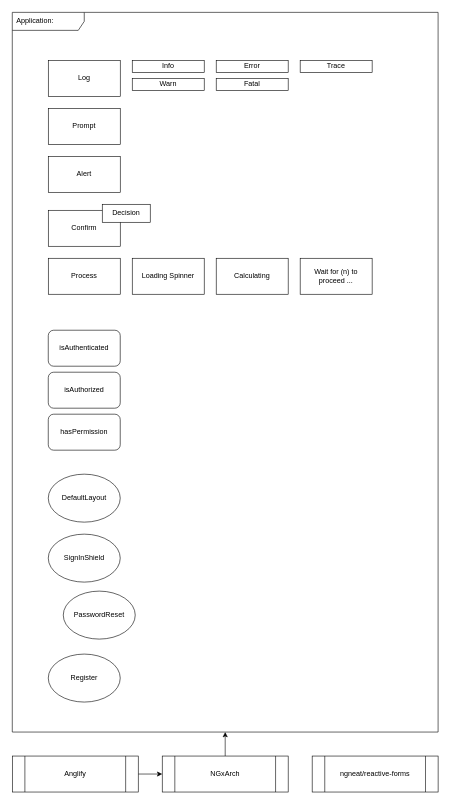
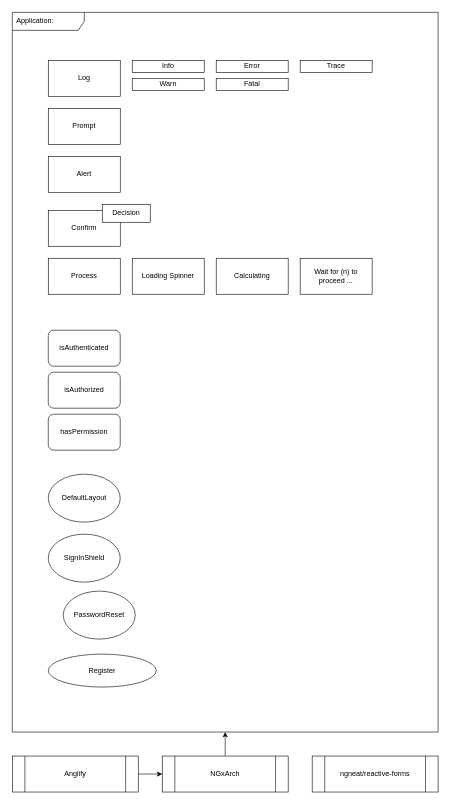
  <mxCell id="0" />
  <mxCell id="1" parent="0" />
  <mxCell id="2" value="Application:" style="shape=umlFrame;whiteSpace=wrap;html=1;width=120;height=30;boundedLbl=1;verticalAlign=middle;align=left;spacingLeft=5;" parent="1" vertex="1"><mxGeometry x="20" y="20" width="710" height="1200" as="geometry" /></mxCell>
  <mxCell id="3" value="Log" style="rounded=0;whiteSpace=wrap;html=1;" parent="1" vertex="1"><mxGeometry x="80" y="100" width="120" height="60" as="geometry" /></mxCell>
  <mxCell id="4" value="Prompt" style="rounded=0;whiteSpace=wrap;html=1;" vertex="1" parent="1"><mxGeometry x="80" y="180" width="120" height="60" as="geometry" /></mxCell>
  <mxCell id="5" value="Alert" style="rounded=0;whiteSpace=wrap;html=1;" vertex="1" parent="1"><mxGeometry x="80" y="260" width="120" height="60" as="geometry" /></mxCell>
  <mxCell id="6" value="Confirm" style="rounded=0;whiteSpace=wrap;html=1;" vertex="1" parent="1"><mxGeometry x="80" y="350" width="120" height="60" as="geometry" /></mxCell>
  <mxCell id="7" value="Process" style="rounded=0;whiteSpace=wrap;html=1;" vertex="1" parent="1"><mxGeometry x="80" y="430" width="120" height="60" as="geometry" /></mxCell>
  <mxCell id="8" value="Loading Spinner" style="rounded=0;whiteSpace=wrap;html=1;" vertex="1" parent="1"><mxGeometry x="220" y="430" width="120" height="60" as="geometry" /></mxCell>
  <mxCell id="9" value="Info" style="rounded=0;whiteSpace=wrap;html=1;" vertex="1" parent="1"><mxGeometry x="220" y="100" width="120" height="20" as="geometry" /></mxCell>
  <mxCell id="10" value="Warn" style="rounded=0;whiteSpace=wrap;html=1;" vertex="1" parent="1"><mxGeometry x="220" y="130" width="120" height="20" as="geometry" /></mxCell>
  <mxCell id="11" value="Error" style="rounded=0;whiteSpace=wrap;html=1;" vertex="1" parent="1"><mxGeometry x="360" y="100" width="120" height="20" as="geometry" /></mxCell>
  <mxCell id="12" value="Fatal" style="rounded=0;whiteSpace=wrap;html=1;" vertex="1" parent="1"><mxGeometry x="360" y="130" width="120" height="20" as="geometry" /></mxCell>
  <mxCell id="13" value="Trace" style="rounded=0;whiteSpace=wrap;html=1;" vertex="1" parent="1"><mxGeometry x="500" y="100" width="120" height="20" as="geometry" /></mxCell>
  <mxCell id="14" value="Calculating" style="rounded=0;whiteSpace=wrap;html=1;" vertex="1" parent="1"><mxGeometry x="360" y="430" width="120" height="60" as="geometry" /></mxCell>
  <mxCell id="15" value="Wait for (n) to proceed ..." style="rounded=0;whiteSpace=wrap;html=1;" vertex="1" parent="1"><mxGeometry x="500" y="430" width="120" height="60" as="geometry" /></mxCell>
  <mxCell id="16" value="Decision" style="rounded=0;whiteSpace=wrap;html=1;" vertex="1" parent="1"><mxGeometry x="170" y="340" width="80" height="30" as="geometry" /></mxCell>
  <mxCell id="17" value="isAuthenticated" style="rounded=1;whiteSpace=wrap;html=1;" vertex="1" parent="1"><mxGeometry x="80" y="550" width="120" height="60" as="geometry" /></mxCell>
  <mxCell id="18" value="isAuthorized" style="rounded=1;whiteSpace=wrap;html=1;" vertex="1" parent="1"><mxGeometry x="80" y="620" width="120" height="60" as="geometry" /></mxCell>
  <mxCell id="19" value="hasPermission" style="rounded=1;whiteSpace=wrap;html=1;" vertex="1" parent="1"><mxGeometry x="80" y="690" width="120" height="60" as="geometry" /></mxCell>
  <mxCell id="20" value="DefaultLayout" style="ellipse;whiteSpace=wrap;html=1;" vertex="1" parent="1"><mxGeometry x="80" y="790" width="120" height="80" as="geometry" /></mxCell>
  <mxCell id="21" value="SignInShield" style="ellipse;whiteSpace=wrap;html=1;" vertex="1" parent="1"><mxGeometry x="80" y="890" width="120" height="80" as="geometry" /></mxCell>
  <mxCell id="22" value="PasswordReset" style="ellipse;whiteSpace=wrap;html=1;" vertex="1" parent="1"><mxGeometry x="105" y="985" width="120" height="80" as="geometry" /></mxCell>
- <mxCell id="23" value="Register" style="ellipse;whiteSpace=wrap;html=1;" vertex="1" parent="1"><mxGeometry x="80" y="1090" width="120" height="80" as="geometry" /></mxCell>
+ <mxCell id="23" value="Register" style="ellipse;whiteSpace=wrap;html=1;" vertex="1" parent="1"><mxGeometry x="80" y="1090" width="180" height="55" as="geometry" /></mxCell>
  <mxCell id="24" style="edgeStyle=none;html=1;entryX=0;entryY=0.5;entryDx=0;entryDy=0;" edge="1" parent="1" source="25" target="27"><mxGeometry relative="1" as="geometry" /></mxCell>
  <mxCell id="25" value="Anglify" style="shape=process;whiteSpace=wrap;html=1;backgroundOutline=1;" vertex="1" parent="1"><mxGeometry x="20" y="1260" width="210" height="60" as="geometry" /></mxCell>
  <mxCell id="26" style="edgeStyle=none;html=1;" edge="1" parent="1" source="27" target="2"><mxGeometry relative="1" as="geometry" /></mxCell>
  <mxCell id="27" value="NGxArch" style="shape=process;whiteSpace=wrap;html=1;backgroundOutline=1;" vertex="1" parent="1"><mxGeometry x="270" y="1260" width="210" height="60" as="geometry" /></mxCell>
  <mxCell id="28" value="ngneat/reactive-forms" style="shape=process;whiteSpace=wrap;html=1;backgroundOutline=1;" vertex="1" parent="1"><mxGeometry x="520" y="1260" width="210" height="60" as="geometry" /></mxCell>
